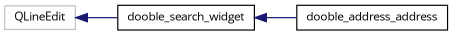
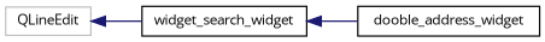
  digraph {
    fontname="Open Sans"
    rankdir=LR
    node [color=black fillcolor=white fontname="Open Sans" fontsize=10 shape=record style=filled]
    edge [color=midnightblue dir=back fontname="Open Sans" fontsize=10 labelfontname=Helvetica labelfontsize=10 style=solid]
    n1 [color=grey75 height=0.2 label=QLineEdit width=0.4]
-   n2 [height=0.2 label=dooble_search_widget width=0.4]
-   n3 [height=0.2 label=dooble_address_address width=0.4]
+   n2 [height=0.2 label=widget_search_widget width=0.4]
+   n3 [height=0.2 label=dooble_address_widget width=0.4]
    n1 -> n2
    n2 -> n3
  }
